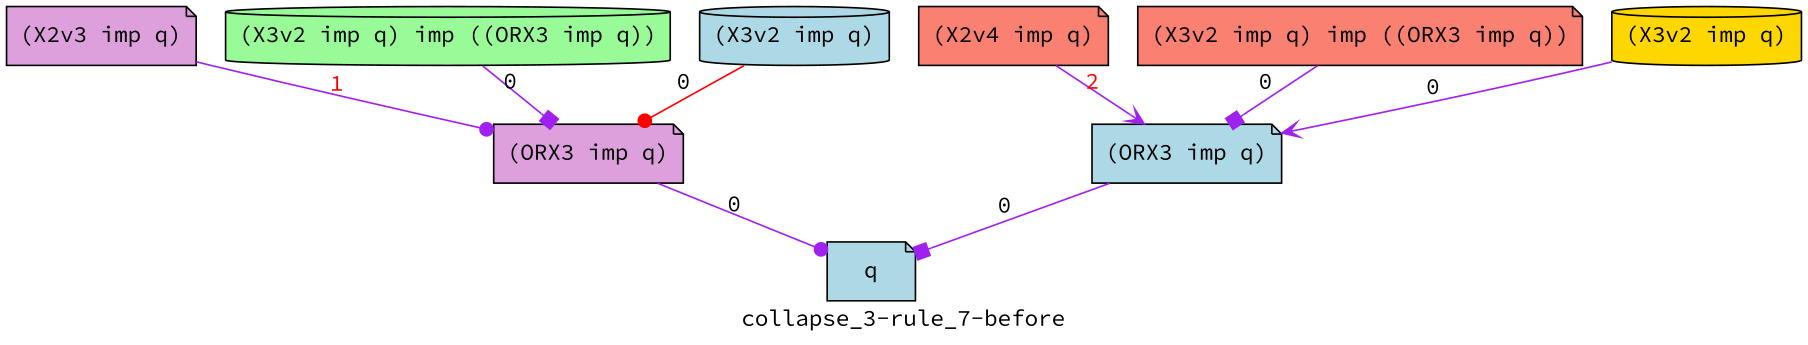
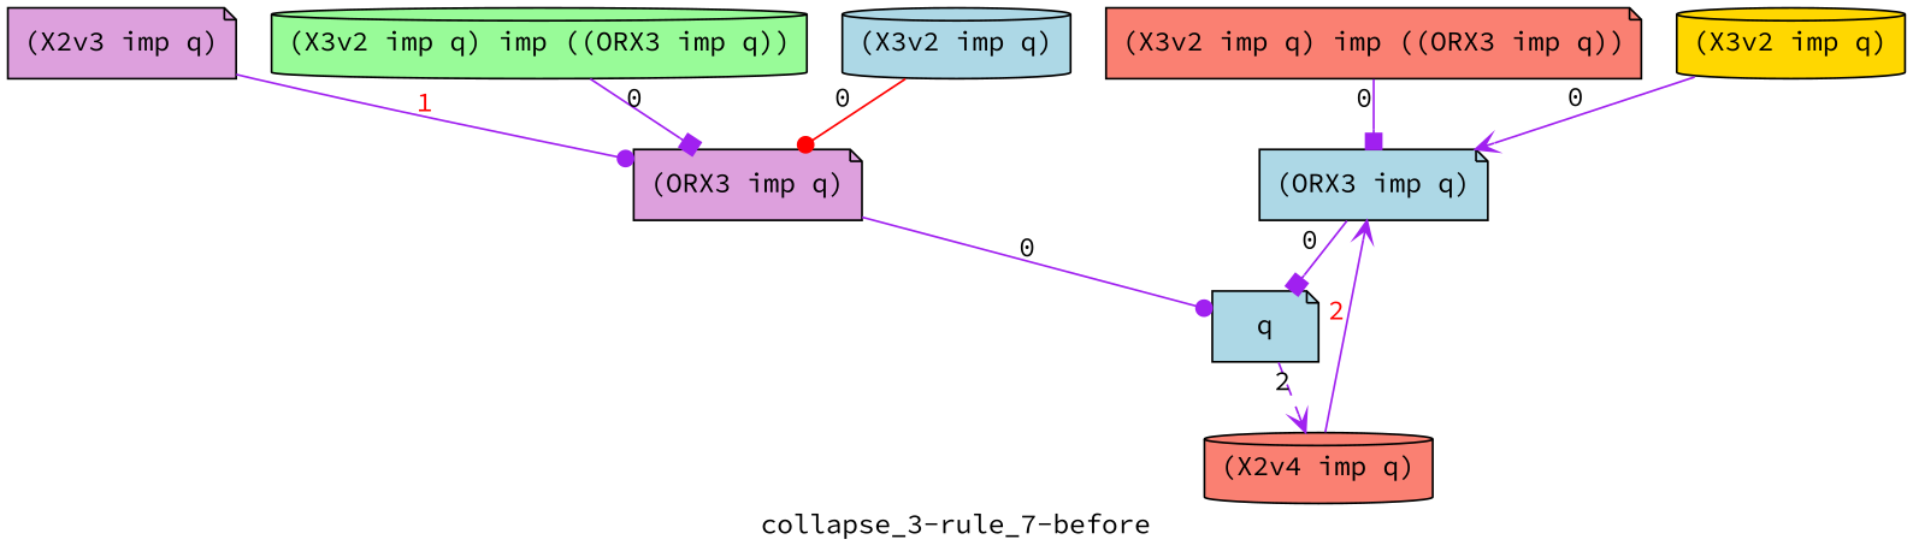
  strict digraph {
    collapsed_nodes="['244', '1144']"
    fontname="Source Code Pro"
    label="collapse_3-rule_7-before"
    node [ancestor_target=False fillcolor=lightblue fontname="Source Code Pro" formula="(ORX3 imp q)" hypothesis=False shape=note style=filled]
    edge [ancestor=False arrowhead=box color=purple fontname="Source Code Pro" xlabel=0]
    n1 [ancestor_target=True label="(ORX3 imp q)"]
    n2 [formula=q label=q]
-   n3 [fillcolor=salmon formula="(X2v4 imp q)" label="(X2v4 imp q)"]
+   n3 [fillcolor=salmon formula="(X2v4 imp q)" label="(X2v4 imp q)" shape=cylinder]
    n4 [fillcolor=plum formula="(X2v3 imp q)" label="(X2v3 imp q)"]
    n5 [ancestor_target=True fillcolor=plum label="(ORX3 imp q)"]
    n6 [fillcolor=salmon formula="(X3v2 imp q) imp ((ORX3 imp q))" label="(X3v2 imp q) imp ((ORX3 imp q))"]
    n7 [fillcolor=gold formula="(X3v2 imp q)" label="(X3v2 imp q)" shape=cylinder]
    n8 [fillcolor=palegreen formula="(X3v2 imp q) imp ((ORX3 imp q))" label="(X3v2 imp q) imp ((ORX3 imp q))" shape=cylinder]
    n9 [formula="(X3v2 imp q)" label="(X3v2 imp q)" shape=cylinder]
    n1 -> n2 [dependencies=0000000000000000000000000000000000000000000100000000000000000000000000000000001000000000001000000010000000000000000100000000000000000000000]
+   n2 -> n3 [arrowhead=vee composed=True style=dashed xlabel=2 ancestor=""]
    n3 -> n1 [ancestor=True arrowhead=vee fontcolor=red path=2 xlabel=2]
    n4 -> n5 [ancestor=True arrowhead=dot fontcolor=red path=1 xlabel=1]
    n5 -> n2 [arrowhead=dot dependencies=0000000000000000000000000000000000000000000100000000000000000000001000000001000000000000000000010000000000000000000000000000000000010000000]
    n6 -> n1 [dependencies=0000000000000000000000000000000000000000000100000000000000000000000000000000001000000000001000000010000000000000000100000000000000000000000]
    n7 -> n1 [arrowhead=vee dependencies=0000000000000000000000000000000000000000000000000000000000000000000000000000000000000000000000000000000000000000000000000000000000000000000]
    n8 -> n5 [dependencies=0000000000000000000000000000000000000000000100000000000000000000001000000001000000000000000000010000000000000000000000000000000000010000000]
    n9 -> n5 [arrowhead=dot color=red dependencies=0000000000000000000000000000000000000000000000000000000000000000000000000000000000000000000000000000000000000000000000000000000000000000000]
  }
